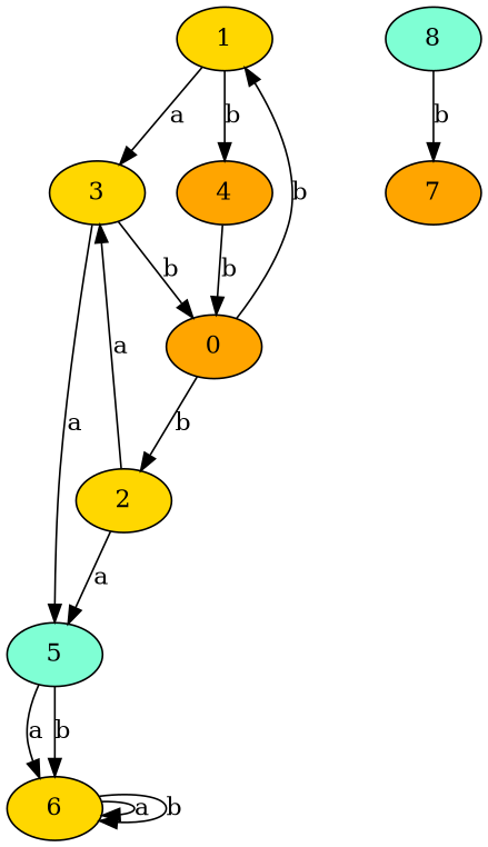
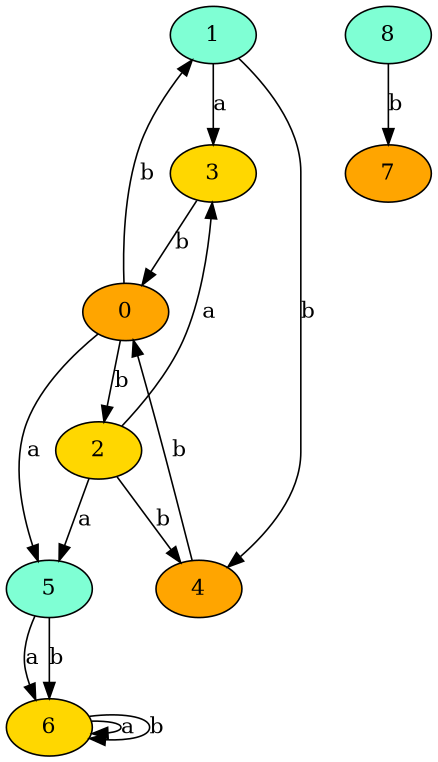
  digraph {
    final=5
    node [fillcolor=aquamarine style=filled]
-   1 [fillcolor=gold]
+   1
    0 [fillcolor=orange]
    2 [fillcolor=gold]
    3 [fillcolor=gold]
    4 [fillcolor=orange]
    5
    6 [fillcolor=gold]
    8
    7 [fillcolor=orange]
    1 -> 3 [label=a]
    1 -> 4 [label=b]
    0 -> 1 [label=b]
    0 -> 2 [label=b]
    2 -> 3 [label=a]
+   2 -> 4 [label=b]
    2 -> 5 [label=a]
    3 -> 0 [label=b]
-   3 -> 5 [label=a]
+   0 -> 5 [label=a]
    4 -> 0 [label=b]
    5 -> 6 [label=a]
    5 -> 6 [label=b]
    6 -> 6 [label=a]
    6 -> 6 [label=b]
    8 -> 7 [label=b]
  }
